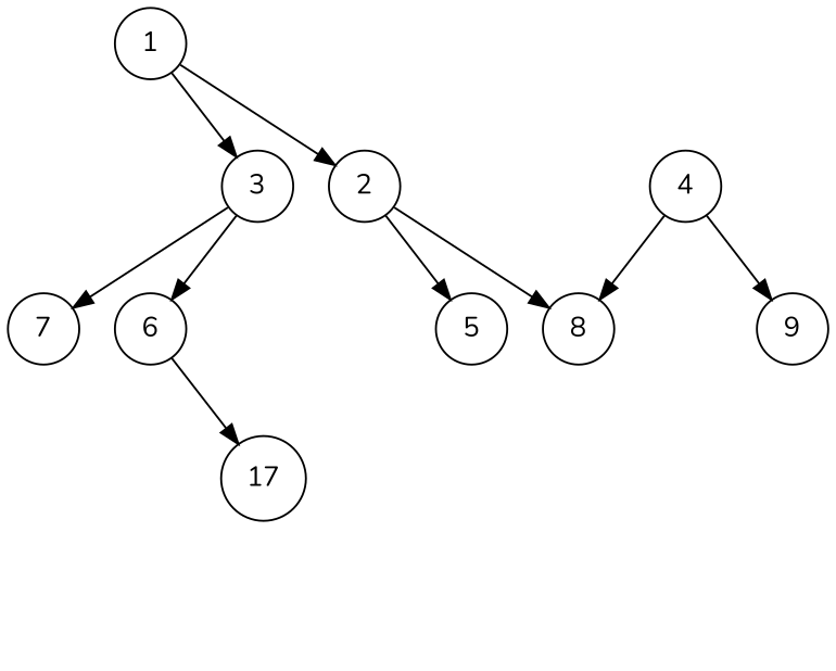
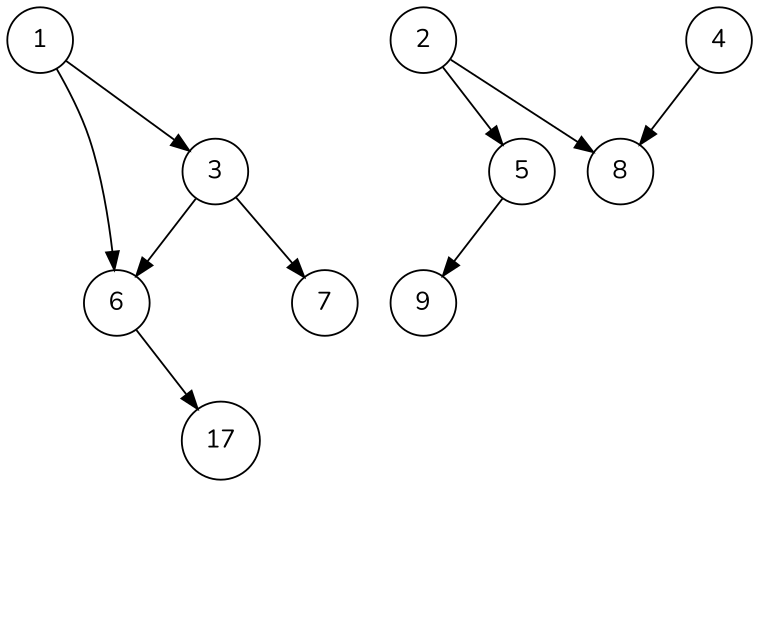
  digraph {
    fontname=Nunito
    node [fontname=Nunito shape=circle]
    edge [fontname=Nunito style=invis weight=10]
    n1 [label=1]
    n2 [label=2]
    n3 [label="#" style=invis]
    n4 [label=3]
    n5 [label="#" style=invis]
    n6 [label=5]
    n7 [label=8]
    n8 [label=6]
    n9 [label="#" style=invis]
    n10 [label=7]
    n11 [label=4]
    n12 [label="#" style=invis]
    n13 [label=9]
    n14 [label="#" style=invis]
    n15 [label="#" style=invis]
    n16 [label=17]
    n17 [label="#" style=invis]
    n18 [label="#" style=invis]
    n19 [label="#" style=invis]
    n20 [label="#" style=invis]
-   n1 -> n2 [style="" weight=""]
+   n1 -> n8 [style="" weight=""]
    n1 -> n3
    n1 -> n4 [style="" weight=""]
    n2 -> n5
    n2 -> n6 [style="" weight=""]
    n2 -> n7 [style="" weight=""]
    n4 -> n8 [style="" weight=""]
    n4 -> n9
    n4 -> n10 [style="" weight=""]
    n6 -> n14
    n7 -> n18
    n8 -> n15
    n8 -> n16 [style="" weight=""]
    n10 -> n17
    n11 -> n7 [style="" weight=""]
    n11 -> n12
-   n11 -> n13 [style="" weight=""]
+   n6 -> n13 [style="" weight=""]
    n13 -> n19
    n16 -> n20
  }
